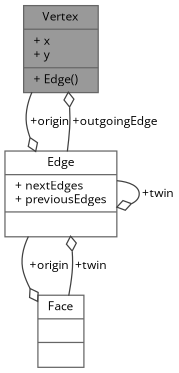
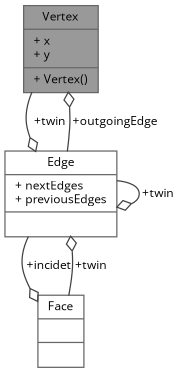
  digraph {
    fontname="Open Sans"
    node [color=gray40 fillcolor=white fontname="Open Sans" fontsize=10 shape=record style=filled]
    edge [arrowhead=odiamond color=grey25 fontname="Open Sans" fontsize=10 labelfontname=Helvetica labelfontsize=10 style=solid]
-   n1 [fillcolor=grey60 fontcolor=black height=0.2 label="{Vertex\n|+ x\l+ y\l|+ Edge()\l}" width=0.4]
+   n1 [fillcolor=grey60 fontcolor=black height=0.2 label="{Vertex\n|+ x\l+ y\l|+ Vertex()\l}" width=0.4]
    n2 [height=0.2 label="{Edge\n|+ nextEdges\l+ previousEdges\l|}" width=0.4]
    n3 [height=0.2 label="{Face\n||}" width=0.4]
-   n1 -> n2 [label=" +origin"]
+   n1 -> n2 [label=" +twin"]
    n2 -> n1 [label=" +outgoingEdge"]
    n2 -> n2 [label=" +twin"]
-   n2 -> n3 [label=" +origin"]
+   n2 -> n3 [label=" +incidet"]
    n3 -> n2 [label=" +twin"]
  }
